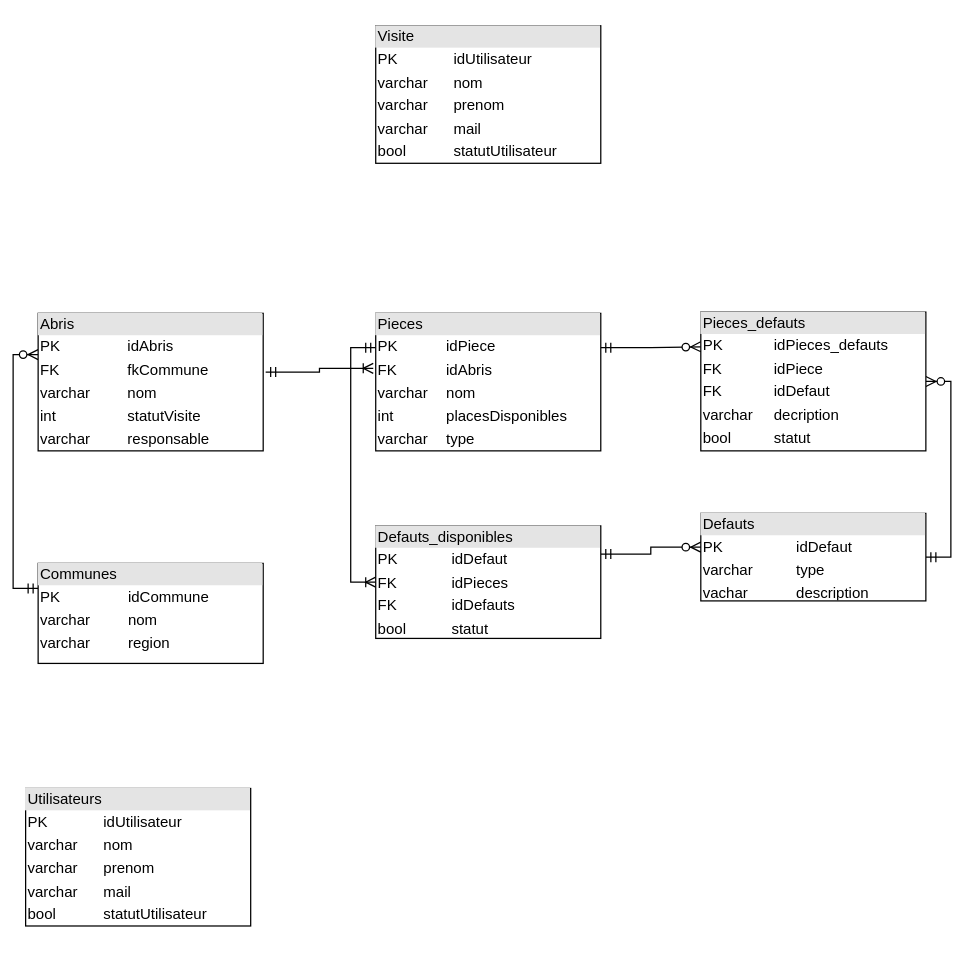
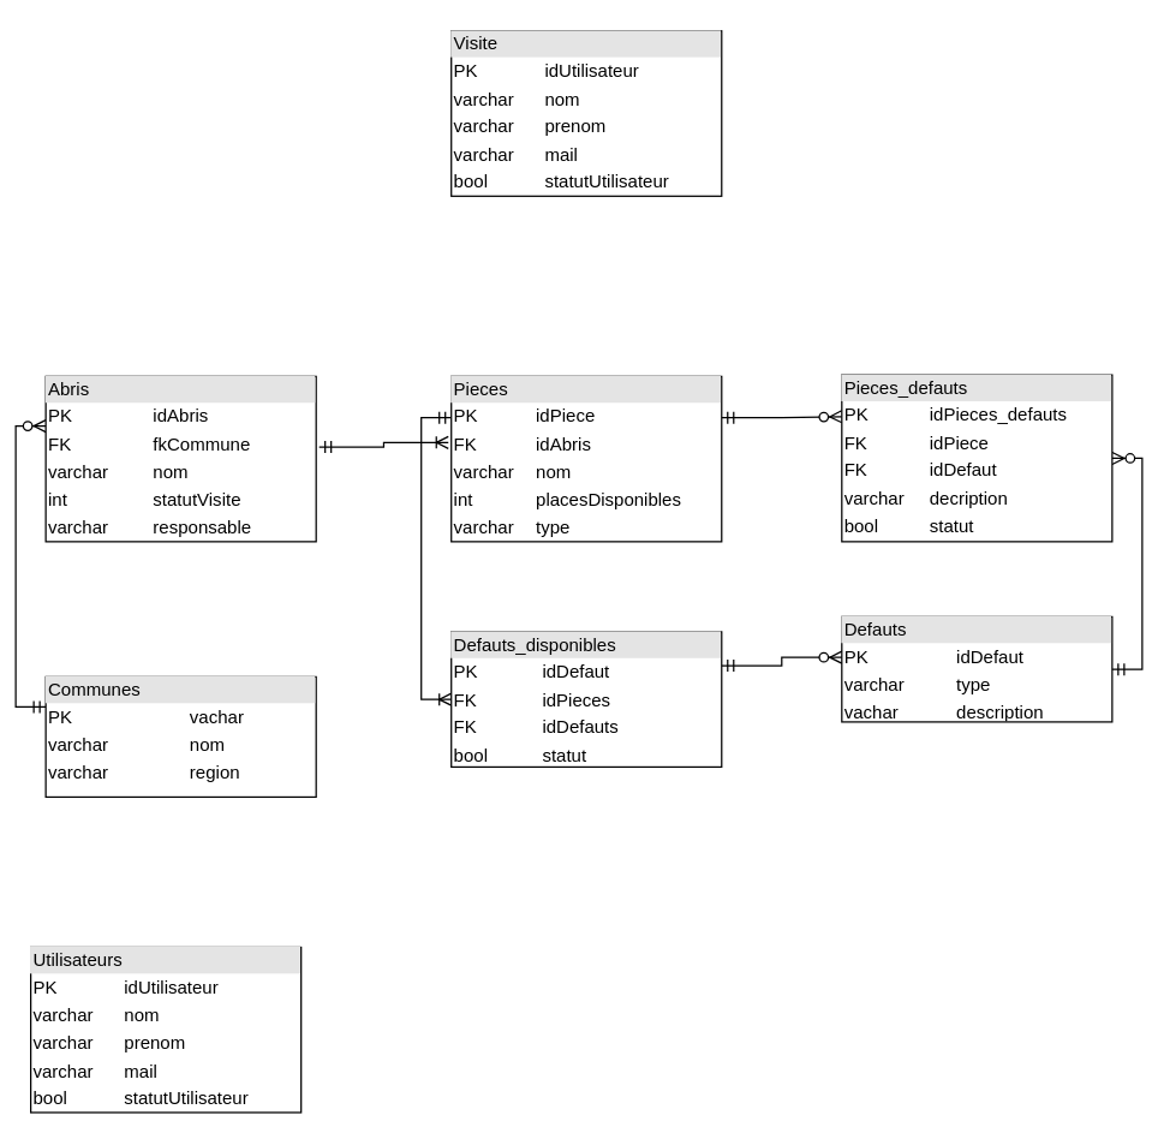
  <mxCell id="0" />
  <mxCell id="1" parent="0" />
  <mxCell id="2" style="edgeStyle=orthogonalEdgeStyle;rounded=0;orthogonalLoop=1;jettySize=auto;html=1;exitX=0;exitY=0.3;exitDx=0;exitDy=0;entryX=0;entryY=0.25;entryDx=0;entryDy=0;endArrow=ERmandOne;endFill=0;startArrow=ERzeroToMany;startFill=1;exitPerimeter=0;" parent="1" source="4" target="5" edge="1"><mxGeometry relative="1" as="geometry" /></mxCell>
  <mxCell id="3" style="edgeStyle=orthogonalEdgeStyle;rounded=0;orthogonalLoop=1;jettySize=auto;html=1;exitX=1.011;exitY=0.427;exitDx=0;exitDy=0;entryX=-0.011;entryY=0.4;entryDx=0;entryDy=0;entryPerimeter=0;exitPerimeter=0;endArrow=ERoneToMany;endFill=0;startArrow=ERmandOne;startFill=0;" edge="1" parent="1" source="4" target="8"><mxGeometry relative="1" as="geometry" /></mxCell>
  <mxCell id="4" value="&lt;div style=&quot;box-sizing: border-box ; width: 100% ; background: #e4e4e4 ; padding: 2px&quot;&gt;Abris&lt;/div&gt;&lt;table style=&quot;width: 100% ; font-size: 1em&quot; cellpadding=&quot;2&quot; cellspacing=&quot;0&quot;&gt;&lt;tbody&gt;&lt;tr&gt;&lt;td&gt;PK&lt;/td&gt;&lt;td&gt;idAbris&lt;/td&gt;&lt;/tr&gt;&lt;tr&gt;&lt;td&gt;FK&lt;/td&gt;&lt;td&gt;fkCommune&lt;br&gt;&lt;/td&gt;&lt;/tr&gt;&lt;tr&gt;&lt;td&gt;varchar&lt;/td&gt;&lt;td&gt;nom&lt;br&gt;&lt;/td&gt;&lt;/tr&gt;&lt;tr&gt;&lt;td&gt;int&lt;/td&gt;&lt;td&gt;statutVisite&lt;/td&gt;&lt;/tr&gt;&lt;tr&gt;&lt;td&gt;varchar&lt;/td&gt;&lt;td&gt;responsable&lt;/td&gt;&lt;/tr&gt;&lt;/tbody&gt;&lt;/table&gt;" style="verticalAlign=top;align=left;overflow=fill;html=1;" parent="1" vertex="1"><mxGeometry x="30" y="250" width="180" height="110" as="geometry" /></mxCell>
- <mxCell id="5" value="&lt;div style=&quot;box-sizing: border-box ; width: 100% ; background: #e4e4e4 ; padding: 2px&quot;&gt;Communes&lt;/div&gt;&lt;table style=&quot;width: 100% ; font-size: 1em&quot; cellpadding=&quot;2&quot; cellspacing=&quot;0&quot;&gt;&lt;tbody&gt;&lt;tr&gt;&lt;td&gt;PK&lt;/td&gt;&lt;td&gt;idCommune&lt;/td&gt;&lt;/tr&gt;&lt;tr&gt;&lt;td&gt;varchar&lt;/td&gt;&lt;td&gt;nom&lt;/td&gt;&lt;/tr&gt;&lt;tr&gt;&lt;td&gt;varchar&lt;/td&gt;&lt;td&gt;region&lt;/td&gt;&lt;/tr&gt;&lt;/tbody&gt;&lt;/table&gt;" style="verticalAlign=top;align=left;overflow=fill;html=1;" parent="1" vertex="1"><mxGeometry x="30" y="450" width="180" height="80" as="geometry" /></mxCell>
+ <mxCell id="5" value="&lt;div style=&quot;box-sizing: border-box ; width: 100% ; background: #e4e4e4 ; padding: 2px&quot;&gt;Communes&lt;/div&gt;&lt;table style=&quot;width: 100% ; font-size: 1em&quot; cellpadding=&quot;2&quot; cellspacing=&quot;0&quot;&gt;&lt;tbody&gt;&lt;tr&gt;&lt;td&gt;PK&lt;/td&gt;&lt;td&gt;vachar&lt;/td&gt;&lt;/tr&gt;&lt;tr&gt;&lt;td&gt;varchar&lt;/td&gt;&lt;td&gt;nom&lt;/td&gt;&lt;/tr&gt;&lt;tr&gt;&lt;td&gt;varchar&lt;/td&gt;&lt;td&gt;region&lt;/td&gt;&lt;/tr&gt;&lt;/tbody&gt;&lt;/table&gt;" style="verticalAlign=top;align=left;overflow=fill;html=1;" parent="1" vertex="1"><mxGeometry x="30" y="450" width="180" height="80" as="geometry" /></mxCell>
  <mxCell id="6" style="edgeStyle=orthogonalEdgeStyle;rounded=0;orthogonalLoop=1;jettySize=auto;html=1;exitX=0;exitY=0.25;exitDx=0;exitDy=0;entryX=0;entryY=0.5;entryDx=0;entryDy=0;startArrow=ERmandOne;startFill=0;endArrow=ERoneToMany;endFill=0;" edge="1" parent="1" source="8" target="14"><mxGeometry relative="1" as="geometry" /></mxCell>
  <mxCell id="7" style="edgeStyle=orthogonalEdgeStyle;rounded=0;orthogonalLoop=1;jettySize=auto;html=1;exitX=1;exitY=0.25;exitDx=0;exitDy=0;entryX=0;entryY=0.25;entryDx=0;entryDy=0;startArrow=ERmandOne;startFill=0;endArrow=ERzeroToMany;endFill=1;" edge="1" parent="1" source="8" target="12"><mxGeometry relative="1" as="geometry" /></mxCell>
  <mxCell id="8" value="&lt;div style=&quot;box-sizing: border-box ; width: 100% ; background: #e4e4e4 ; padding: 2px&quot;&gt;Pieces&lt;/div&gt;&lt;table style=&quot;width: 100% ; font-size: 1em&quot; cellpadding=&quot;2&quot; cellspacing=&quot;0&quot;&gt;&lt;tbody&gt;&lt;tr&gt;&lt;td&gt;PK&lt;/td&gt;&lt;td&gt;idPiece&lt;/td&gt;&lt;/tr&gt;&lt;tr&gt;&lt;td&gt;FK&lt;/td&gt;&lt;td&gt;idAbris&lt;/td&gt;&lt;/tr&gt;&lt;tr&gt;&lt;td&gt;varchar&lt;/td&gt;&lt;td&gt;nom&lt;/td&gt;&lt;/tr&gt;&lt;tr&gt;&lt;td&gt;int&lt;/td&gt;&lt;td&gt;placesDisponibles&lt;/td&gt;&lt;/tr&gt;&lt;tr&gt;&lt;td&gt;varchar&lt;/td&gt;&lt;td&gt;type&lt;/td&gt;&lt;/tr&gt;&lt;/tbody&gt;&lt;/table&gt;" style="verticalAlign=top;align=left;overflow=fill;html=1;" parent="1" vertex="1"><mxGeometry x="300" y="250" width="180" height="110" as="geometry" /></mxCell>
  <mxCell id="9" style="edgeStyle=orthogonalEdgeStyle;rounded=0;orthogonalLoop=1;jettySize=auto;html=1;exitX=1;exitY=0.5;exitDx=0;exitDy=0;entryX=1;entryY=0.5;entryDx=0;entryDy=0;startArrow=ERmandOne;startFill=0;endArrow=ERzeroToMany;endFill=1;" edge="1" parent="1" source="10" target="12"><mxGeometry relative="1" as="geometry" /></mxCell>
  <mxCell id="10" value="&lt;div style=&quot;box-sizing: border-box ; width: 100% ; background: #e4e4e4 ; padding: 2px&quot;&gt;Defauts&lt;/div&gt;&lt;table style=&quot;width: 100% ; font-size: 1em&quot; cellpadding=&quot;2&quot; cellspacing=&quot;0&quot;&gt;&lt;tbody&gt;&lt;tr&gt;&lt;td&gt;PK&lt;/td&gt;&lt;td&gt;idDefaut&lt;/td&gt;&lt;/tr&gt;&lt;tr&gt;&lt;td&gt;varchar&lt;/td&gt;&lt;td&gt;type&lt;/td&gt;&lt;/tr&gt;&lt;tr&gt;&lt;td&gt;vachar&lt;/td&gt;&lt;td&gt;description&lt;/td&gt;&lt;/tr&gt;&lt;/tbody&gt;&lt;/table&gt;" style="verticalAlign=top;align=left;overflow=fill;html=1;" parent="1" vertex="1"><mxGeometry x="560" y="410" width="180" height="70" as="geometry" /></mxCell>
  <mxCell id="11" value="&lt;div style=&quot;box-sizing: border-box ; width: 100% ; background: #e4e4e4 ; padding: 2px&quot;&gt;Utilisateurs&lt;/div&gt;&lt;table style=&quot;width: 100% ; font-size: 1em&quot; cellpadding=&quot;2&quot; cellspacing=&quot;0&quot;&gt;&lt;tbody&gt;&lt;tr&gt;&lt;td&gt;PK&lt;/td&gt;&lt;td&gt;idUtilisateur&lt;/td&gt;&lt;/tr&gt;&lt;tr&gt;&lt;td&gt;varchar&lt;/td&gt;&lt;td&gt;nom&lt;/td&gt;&lt;/tr&gt;&lt;tr&gt;&lt;td&gt;varchar&lt;/td&gt;&lt;td&gt;prenom&lt;/td&gt;&lt;/tr&gt;&lt;tr&gt;&lt;td&gt;varchar&lt;/td&gt;&lt;td&gt;mail&lt;/td&gt;&lt;/tr&gt;&lt;tr&gt;&lt;td&gt;bool&lt;/td&gt;&lt;td&gt;statutUtilisateur&lt;/td&gt;&lt;/tr&gt;&lt;/tbody&gt;&lt;/table&gt;" style="verticalAlign=top;align=left;overflow=fill;html=1;" parent="1" vertex="1"><mxGeometry x="20" y="630" width="180" height="110" as="geometry" /></mxCell>
  <mxCell id="12" value="&lt;div style=&quot;box-sizing: border-box ; width: 100% ; background: #e4e4e4 ; padding: 2px&quot;&gt;Pieces_defauts&lt;/div&gt;&lt;table style=&quot;width: 100% ; font-size: 1em&quot; cellpadding=&quot;2&quot; cellspacing=&quot;0&quot;&gt;&lt;tbody&gt;&lt;tr&gt;&lt;td&gt;PK&lt;/td&gt;&lt;td&gt;idPieces_defauts&lt;/td&gt;&lt;/tr&gt;&lt;tr&gt;&lt;td&gt;FK&lt;/td&gt;&lt;td&gt;idPiece&lt;/td&gt;&lt;/tr&gt;&lt;tr&gt;&lt;td&gt;FK&lt;/td&gt;&lt;td&gt;idDefaut&lt;/td&gt;&lt;/tr&gt;&lt;tr&gt;&lt;td&gt;varchar&lt;/td&gt;&lt;td&gt;decription&lt;/td&gt;&lt;/tr&gt;&lt;tr&gt;&lt;td&gt;bool&lt;/td&gt;&lt;td&gt;statut&lt;/td&gt;&lt;/tr&gt;&lt;/tbody&gt;&lt;/table&gt;" style="verticalAlign=top;align=left;overflow=fill;html=1;" parent="1" vertex="1"><mxGeometry x="560" y="249" width="180" height="111" as="geometry" /></mxCell>
  <mxCell id="13" style="edgeStyle=orthogonalEdgeStyle;rounded=0;orthogonalLoop=1;jettySize=auto;html=1;exitX=1;exitY=0.25;exitDx=0;exitDy=0;entryX=0;entryY=0.386;entryDx=0;entryDy=0;entryPerimeter=0;startArrow=ERmandOne;startFill=0;endArrow=ERzeroToMany;endFill=1;" edge="1" parent="1" source="14" target="10"><mxGeometry relative="1" as="geometry" /></mxCell>
  <mxCell id="14" value="&lt;div style=&quot;box-sizing: border-box ; width: 100% ; background: #e4e4e4 ; padding: 2px&quot;&gt;Defauts_disponibles&lt;/div&gt;&lt;table style=&quot;width: 100% ; font-size: 1em&quot; cellpadding=&quot;2&quot; cellspacing=&quot;0&quot;&gt;&lt;tbody&gt;&lt;tr&gt;&lt;td&gt;PK&lt;/td&gt;&lt;td&gt;idDefaut&lt;/td&gt;&lt;/tr&gt;&lt;tr&gt;&lt;td&gt;FK&lt;/td&gt;&lt;td&gt;idPieces&lt;/td&gt;&lt;/tr&gt;&lt;tr&gt;&lt;td&gt;FK&lt;/td&gt;&lt;td&gt;idDefauts&lt;/td&gt;&lt;/tr&gt;&lt;tr&gt;&lt;td&gt;bool&lt;/td&gt;&lt;td&gt;statut&lt;/td&gt;&lt;/tr&gt;&lt;/tbody&gt;&lt;/table&gt;" style="verticalAlign=top;align=left;overflow=fill;html=1;" parent="1" vertex="1"><mxGeometry x="300" y="420" width="180" height="90" as="geometry" /></mxCell>
  <mxCell id="15" value="&lt;div style=&quot;box-sizing: border-box ; width: 100% ; background: #e4e4e4 ; padding: 2px&quot;&gt;Visite&lt;/div&gt;&lt;table style=&quot;width: 100% ; font-size: 1em&quot; cellpadding=&quot;2&quot; cellspacing=&quot;0&quot;&gt;&lt;tbody&gt;&lt;tr&gt;&lt;td&gt;PK&lt;/td&gt;&lt;td&gt;idUtilisateur&lt;/td&gt;&lt;/tr&gt;&lt;tr&gt;&lt;td&gt;varchar&lt;/td&gt;&lt;td&gt;nom&lt;/td&gt;&lt;/tr&gt;&lt;tr&gt;&lt;td&gt;varchar&lt;/td&gt;&lt;td&gt;prenom&lt;/td&gt;&lt;/tr&gt;&lt;tr&gt;&lt;td&gt;varchar&lt;/td&gt;&lt;td&gt;mail&lt;/td&gt;&lt;/tr&gt;&lt;tr&gt;&lt;td&gt;bool&lt;/td&gt;&lt;td&gt;statutUtilisateur&lt;/td&gt;&lt;/tr&gt;&lt;/tbody&gt;&lt;/table&gt;" style="verticalAlign=top;align=left;overflow=fill;html=1;" vertex="1" parent="1"><mxGeometry x="300" y="20" width="180" height="110" as="geometry" /></mxCell>
